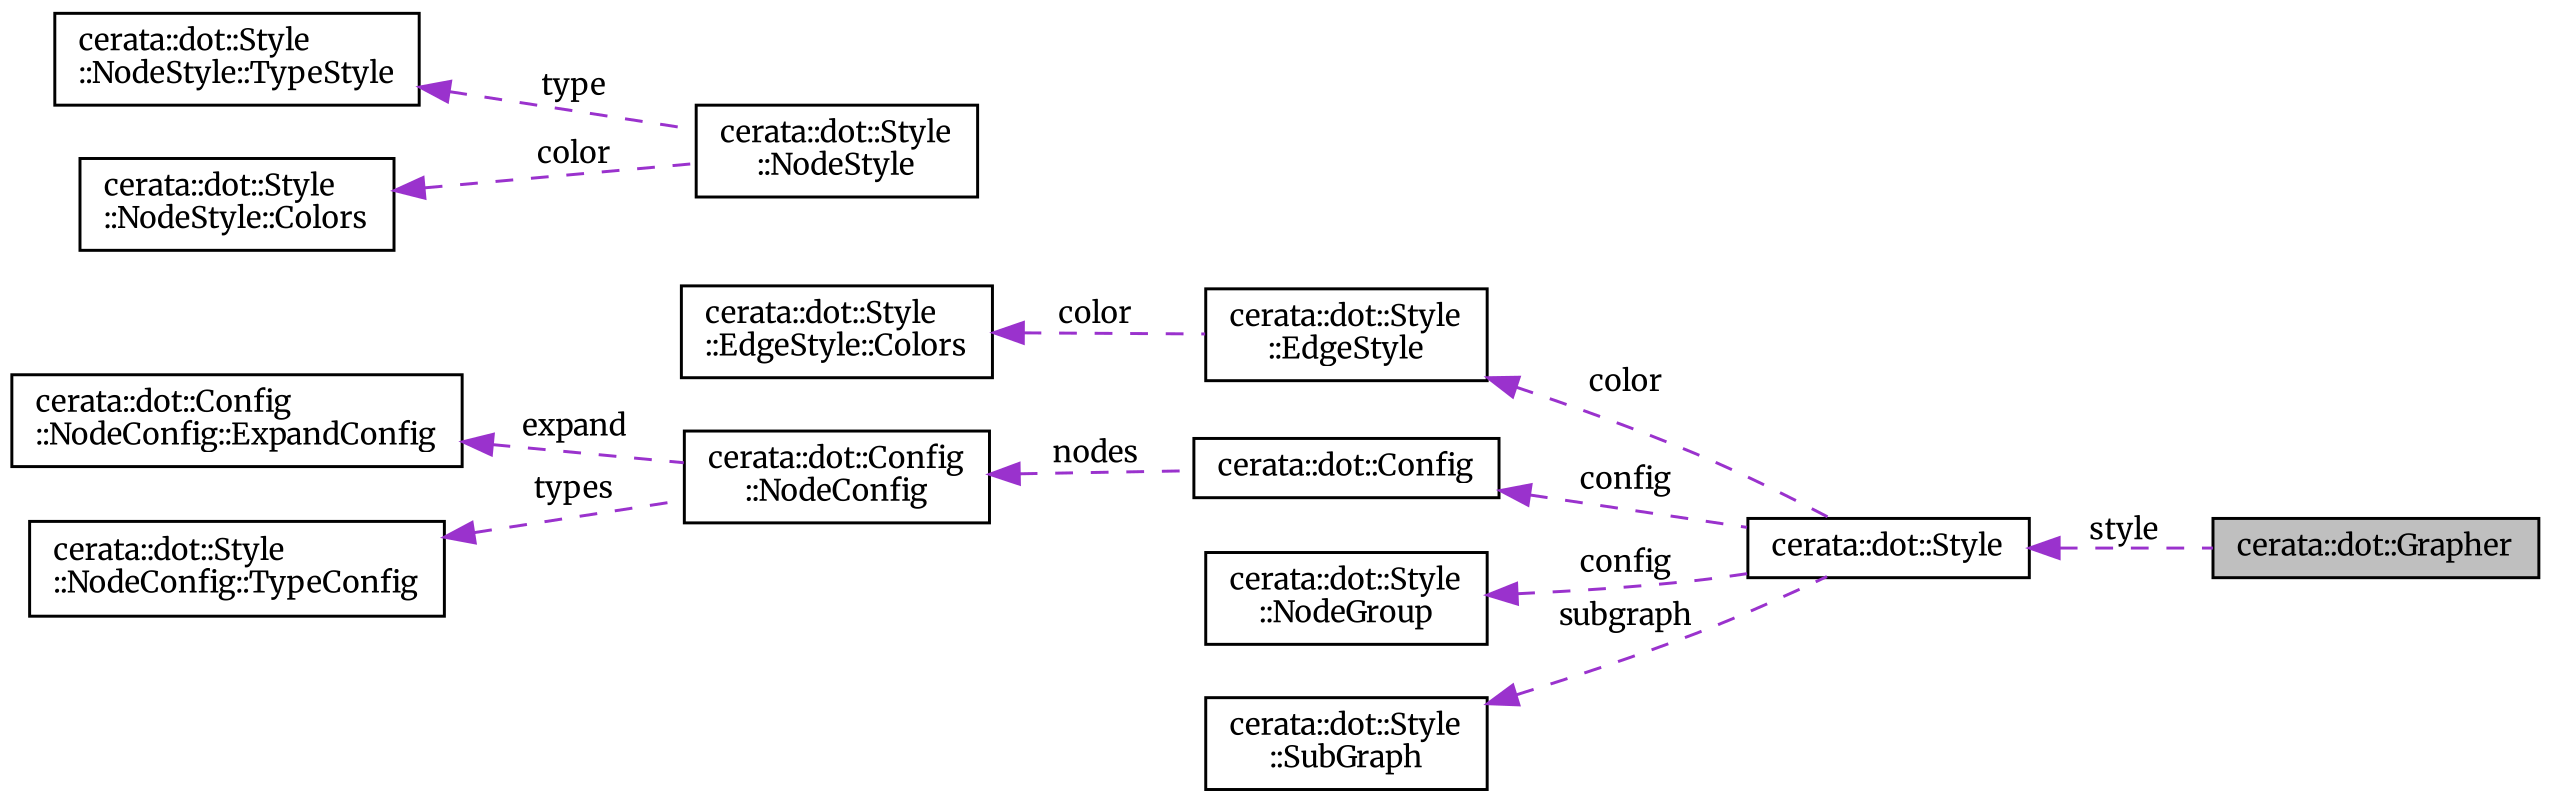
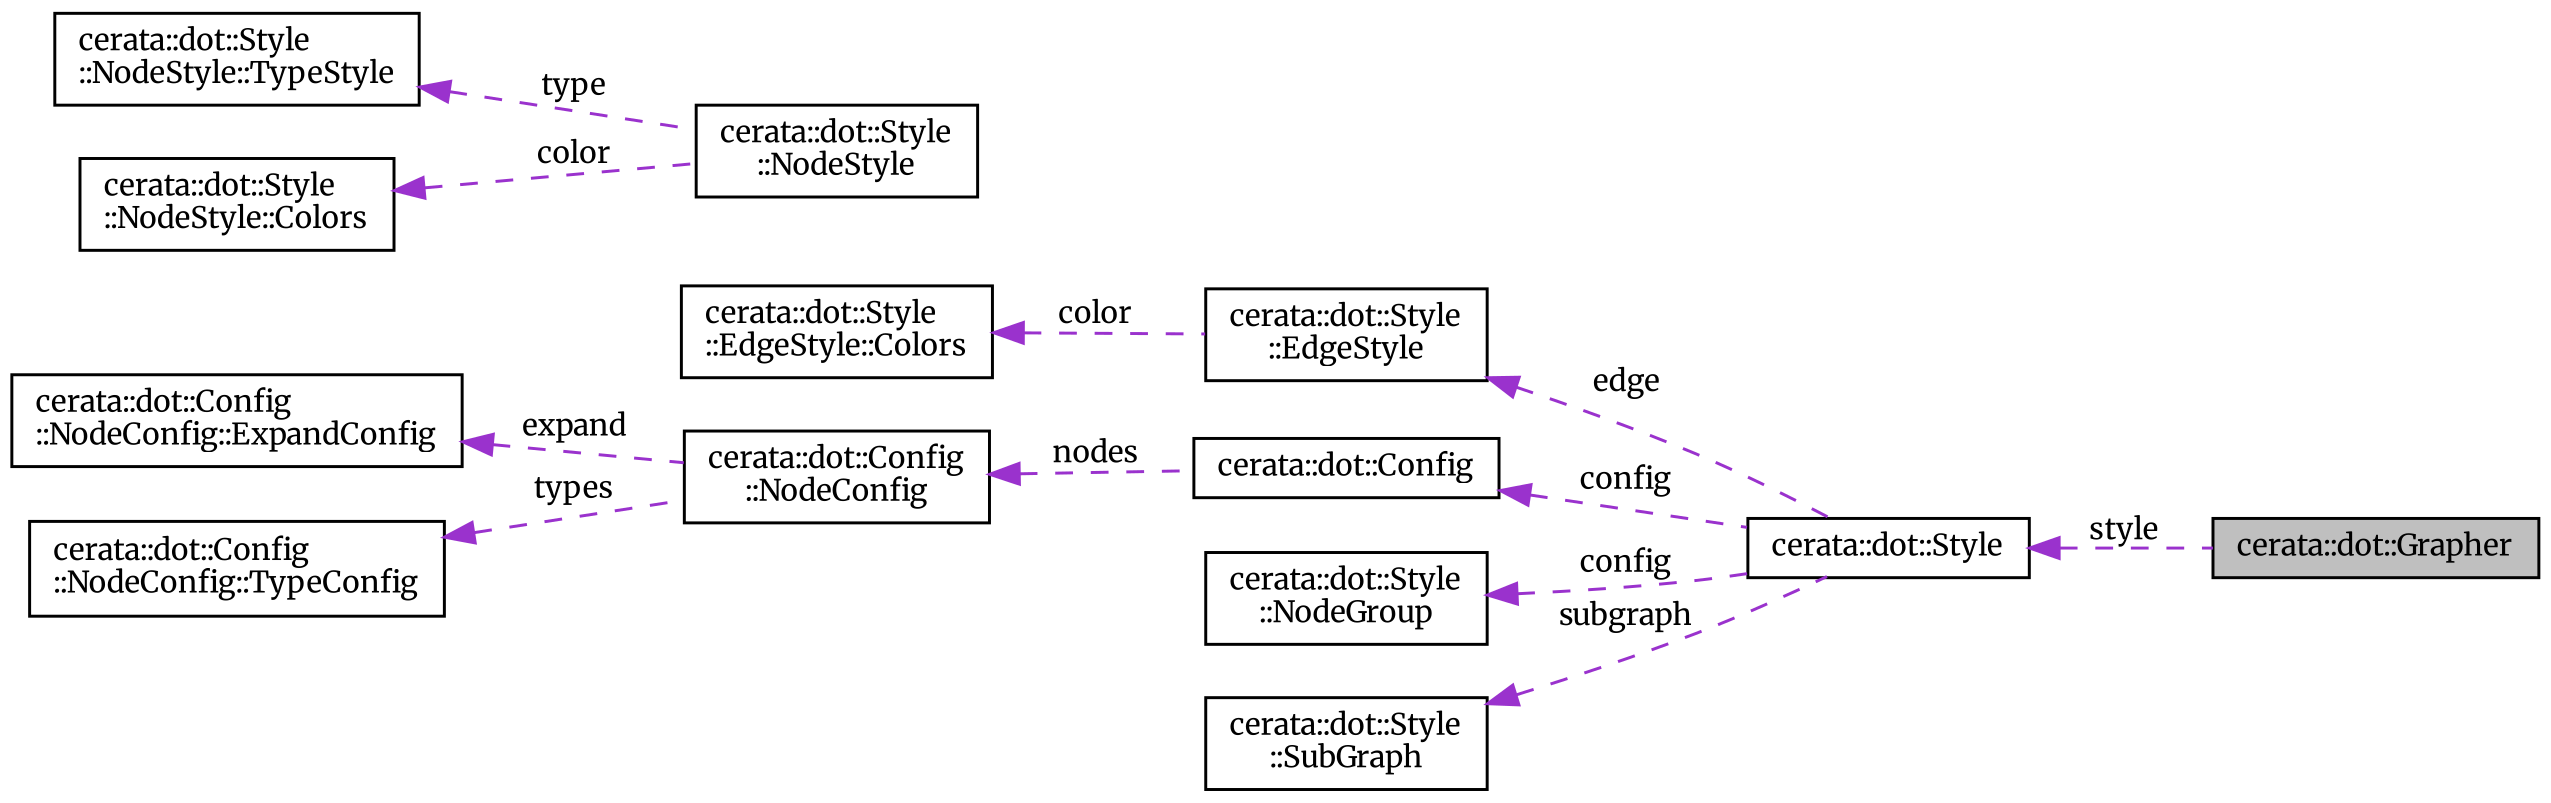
  digraph {
    fontname=Merriweather
    rankdir=LR
    node [color=black fillcolor=white fontname=Merriweather fontsize=10 shape=record style=filled]
    edge [color=darkorchid3 dir=back fontname=Merriweather fontsize=10 labelfontname=Helvetica labelfontsize=10 style=dashed]
    n1 [fillcolor=grey75 fontcolor=black height=0.2 label="cerata::dot::Grapher" width=0.4]
    n2 [height=0.2 label="cerata::dot::Style" width=0.4]
    n3 [height=0.2 label="cerata::dot::Style\l::NodeStyle" width=0.4]
    n4 [height=0.2 label="cerata::dot::Style\l::NodeStyle::TypeStyle" width=0.4]
    n5 [height=0.2 label="cerata::dot::Style\l::NodeStyle::Colors" width=0.4]
    n6 [height=0.2 label="cerata::dot::Style\l::EdgeStyle" width=0.4]
    n7 [height=0.2 label="cerata::dot::Style\l::EdgeStyle::Colors" width=0.4]
    n8 [height=0.2 label="cerata::dot::Config" width=0.4]
    n9 [height=0.2 label="cerata::dot::Config\l::NodeConfig" width=0.4]
    n10 [height=0.2 label="cerata::dot::Config\l::NodeConfig::ExpandConfig" width=0.4]
-   n11 [height=0.2 label="cerata::dot::Style\l::NodeConfig::TypeConfig" width=0.4]
+   n11 [height=0.2 label="cerata::dot::Config\l::NodeConfig::TypeConfig" width=0.4]
    n12 [height=0.2 label="cerata::dot::Style\l::NodeGroup" width=0.4]
    n13 [height=0.2 label="cerata::dot::Style\l::SubGraph" width=0.4]
    n2 -> n1 [label=" style"]
    n4 -> n3 [label=" type"]
    n5 -> n3 [label=" color"]
-   n6 -> n2 [label=" color"]
+   n6 -> n2 [label=" edge"]
    n7 -> n6 [label=" color"]
    n8 -> n2 [label=" config"]
    n9 -> n8 [label=" nodes"]
    n10 -> n9 [label=" expand"]
    n11 -> n9 [label=" types"]
    n12 -> n2 [label=" config"]
    n13 -> n2 [label=" subgraph"]
  }
